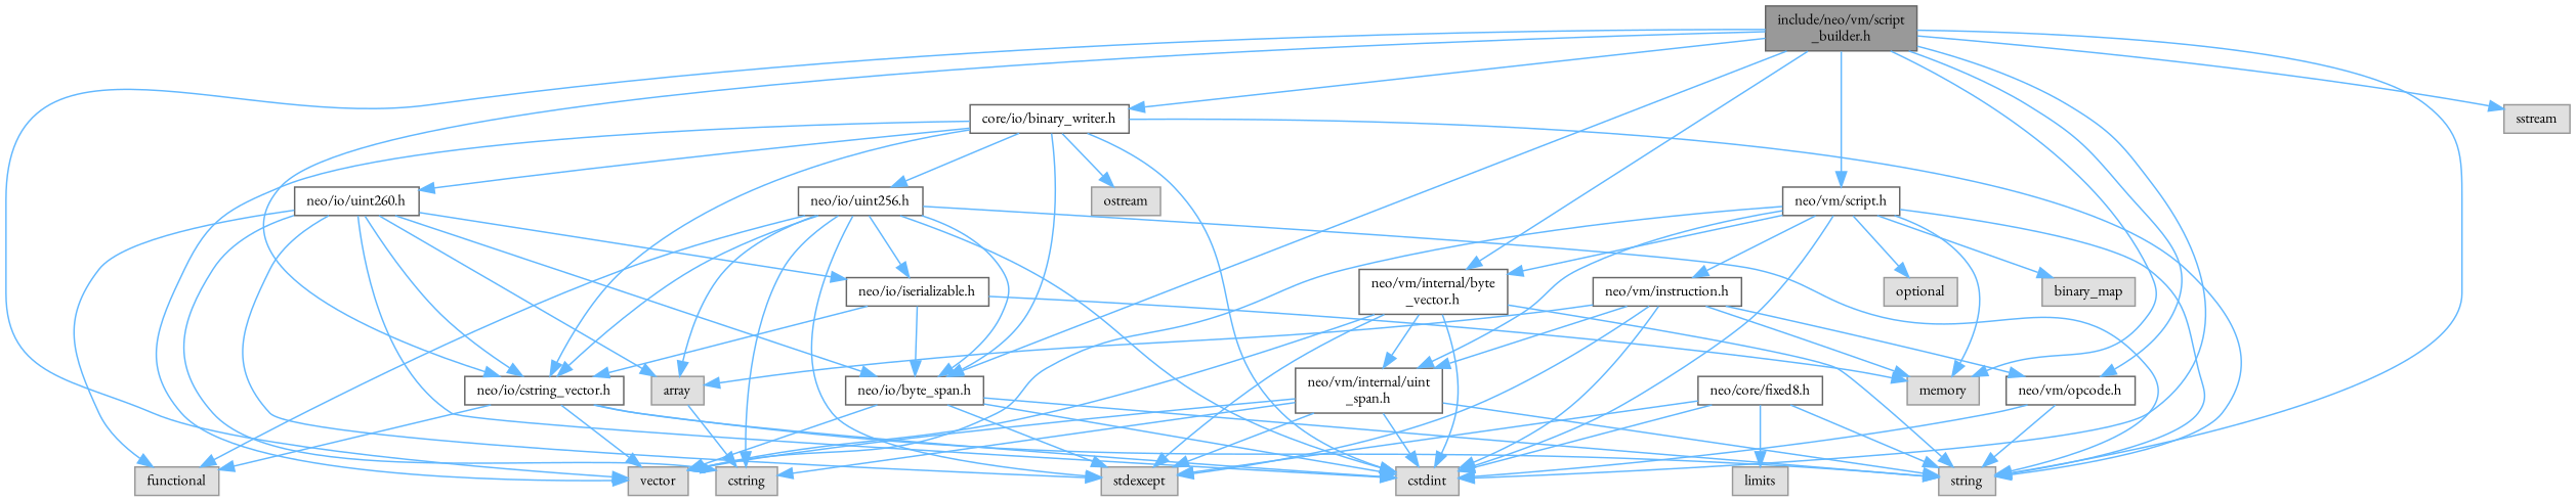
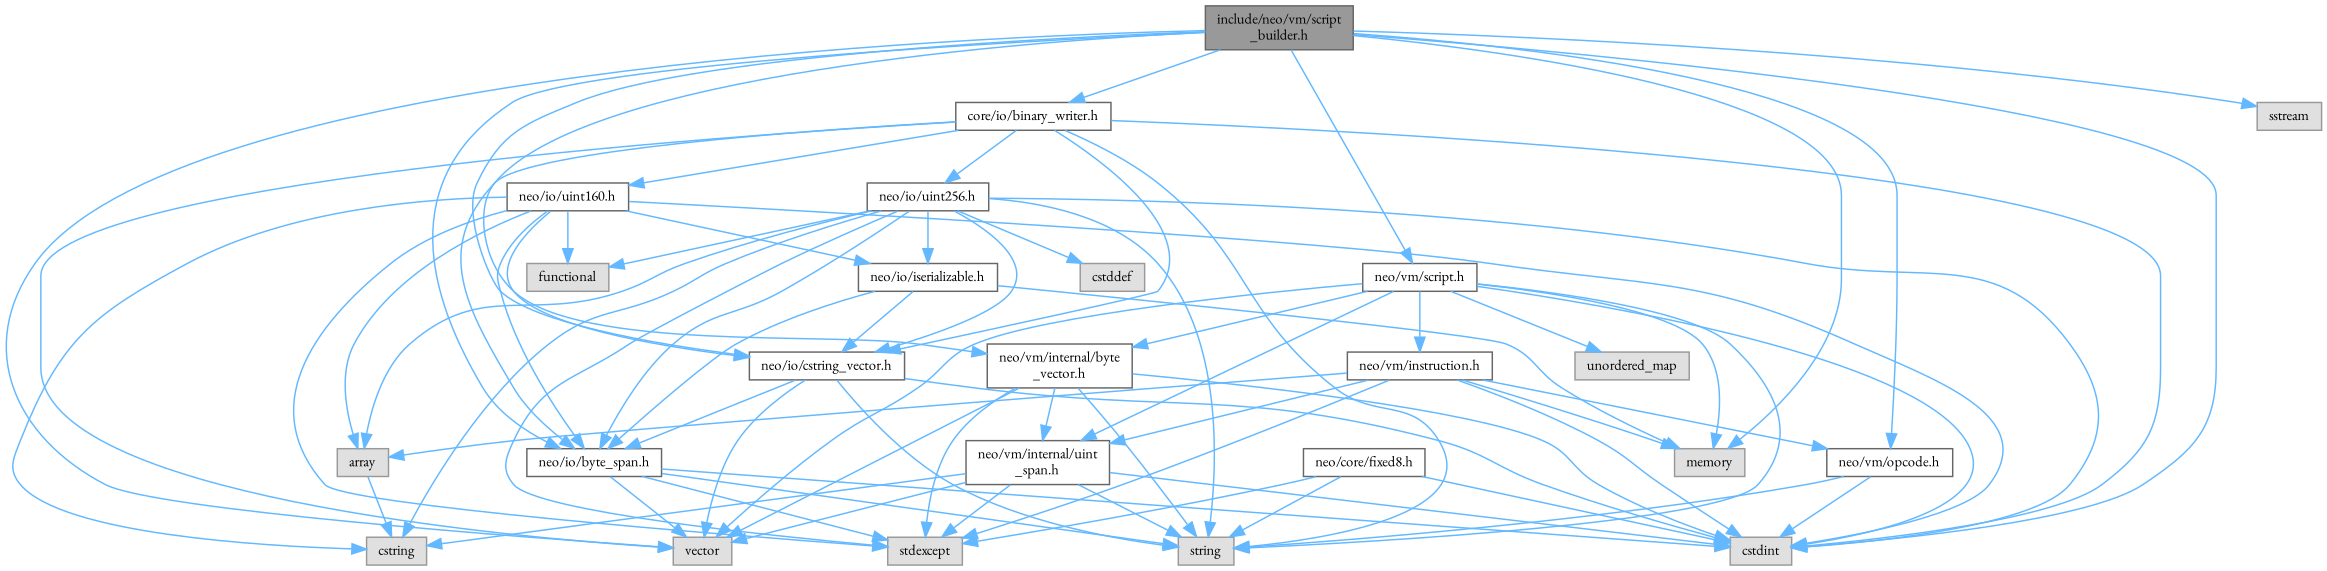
  digraph {
    fontname="EB Garamond"
    node [color=grey60 fillcolor="#E0E0E0" fontname="EB Garamond" fontsize=10 shape=box style=filled]
    edge [color=steelblue1 fontname="EB Garamond" fontsize=10 labelfontname=Helvetica labelfontsize=10 style=solid]
    n1 [color=gray40 fillcolor=grey60 fontcolor=black height=0.2 label="include/neo/vm/script\l_builder.h" width=0.4]
    n2 [color=grey40 fillcolor=white height=0.2 label="core/io/binary_writer.h" width=0.4]
    n3 [color=grey40 fillcolor=white height=0.2 label="neo/io/byte_span.h" width=0.4]
    n4 [height=0.2 label=cstdint width=0.4]
    n5 [height=0.2 label=string width=0.4]
    n6 [height=0.2 label=vector width=0.4]
    n7 [color=grey40 fillcolor=white height=0.2 label="neo/io/cstring_vector.h" width=0.4]
    n8 [height=0.2 label=memory width=0.4]
    n9 [color=grey40 fillcolor=white height=0.2 label="neo/vm/internal/byte\l_vector.h" width=0.4]
    n10 [color=grey40 fillcolor=white height=0.2 label="neo/vm/opcode.h" width=0.4]
    n11 [color=grey40 fillcolor=white height=0.2 label="neo/vm/script.h" width=0.4]
    n12 [height=0.2 label=sstream width=0.4]
-   n13 [color=grey40 fillcolor=white height=0.2 label="neo/io/uint260.h" width=0.4]
+   n13 [color=grey40 fillcolor=white height=0.2 label="neo/io/uint160.h" width=0.4]
    n14 [color=grey40 fillcolor=white height=0.2 label="neo/io/uint256.h" width=0.4]
-   n15 [height=0.2 label=ostream width=0.4]
    n16 [height=0.2 label=stdexcept width=0.4]
    n17 [color=grey40 fillcolor=white height=0.2 label="neo/vm/internal/uint\l_span.h" width=0.4]
    n18 [color=grey40 fillcolor=white height=0.2 label="neo/vm/instruction.h" width=0.4]
-   n19 [height=0.2 label=optional width=0.4]
-   n20 [height=0.2 label=binary_map width=0.4]
+   n20 [height=0.2 label=unordered_map width=0.4]
    n21 [height=0.2 label=cstring width=0.4]
    n22 [color=grey40 fillcolor=white height=0.2 label="neo/io/iserializable.h" width=0.4]
    n23 [height=0.2 label=array width=0.4]
    n24 [height=0.2 label=functional width=0.4]
+   n25 [height=0.2 label=cstddef width=0.4]
    n26 [color=grey40 fillcolor=white height=0.2 label="neo/core/fixed8.h" width=0.4]
-   n27 [height=0.2 label=limits width=0.4]
    n1 -> n2
    n1 -> n3
    n1 -> n4
-   n1 -> n5
    n1 -> n6
    n1 -> n7
    n1 -> n8
    n1 -> n9
    n1 -> n10
    n1 -> n11
    n1 -> n12
    n2 -> n3
    n2 -> n4
    n2 -> n5
    n2 -> n6
    n2 -> n7
    n2 -> n13
    n2 -> n14
-   n2 -> n15
    n3 -> n4
    n3 -> n5
    n3 -> n6
    n3 -> n16
-   n7 -> n24
+   n7 -> n3
    n7 -> n4
    n7 -> n5
    n7 -> n6
    n9 -> n4
    n9 -> n5
    n9 -> n6
    n9 -> n16
    n9 -> n17
    n10 -> n4
    n10 -> n5
    n11 -> n4
    n11 -> n5
    n11 -> n6
    n11 -> n8
    n11 -> n9
    n11 -> n17
    n11 -> n18
-   n11 -> n19
    n11 -> n20
    n13 -> n3
    n13 -> n4
    n13 -> n7
    n13 -> n16
    n13 -> n21
    n13 -> n22
    n13 -> n23
    n13 -> n24
    n14 -> n3
    n14 -> n4
    n14 -> n5
    n14 -> n7
    n14 -> n16
    n14 -> n21
    n14 -> n22
    n14 -> n23
    n14 -> n24
+   n14 -> n25
    n17 -> n4
    n17 -> n5
    n17 -> n6
    n17 -> n16
    n17 -> n21
    n18 -> n4
    n18 -> n8
    n18 -> n10
    n18 -> n16
    n18 -> n17
    n18 -> n23
    n22 -> n3
    n22 -> n7
    n22 -> n8
    n23 -> n21
    n26 -> n4
    n26 -> n5
    n26 -> n16
-   n26 -> n27
  }
